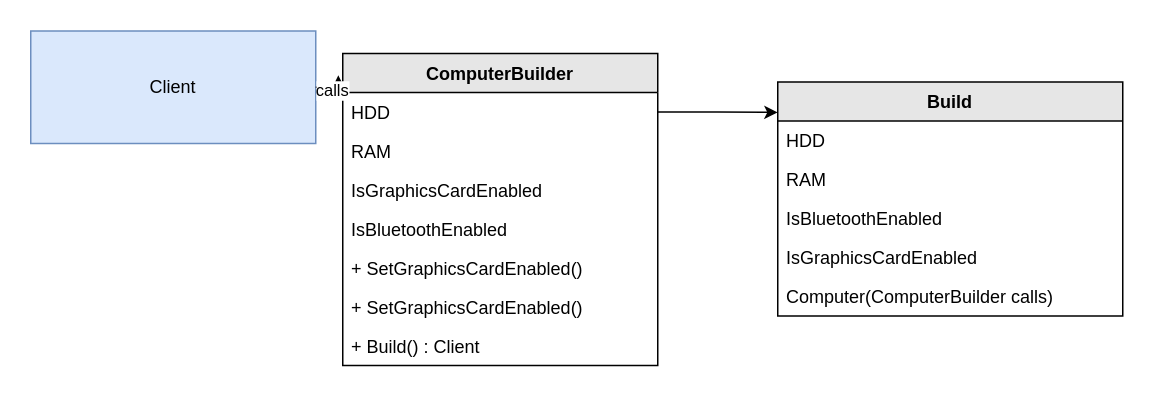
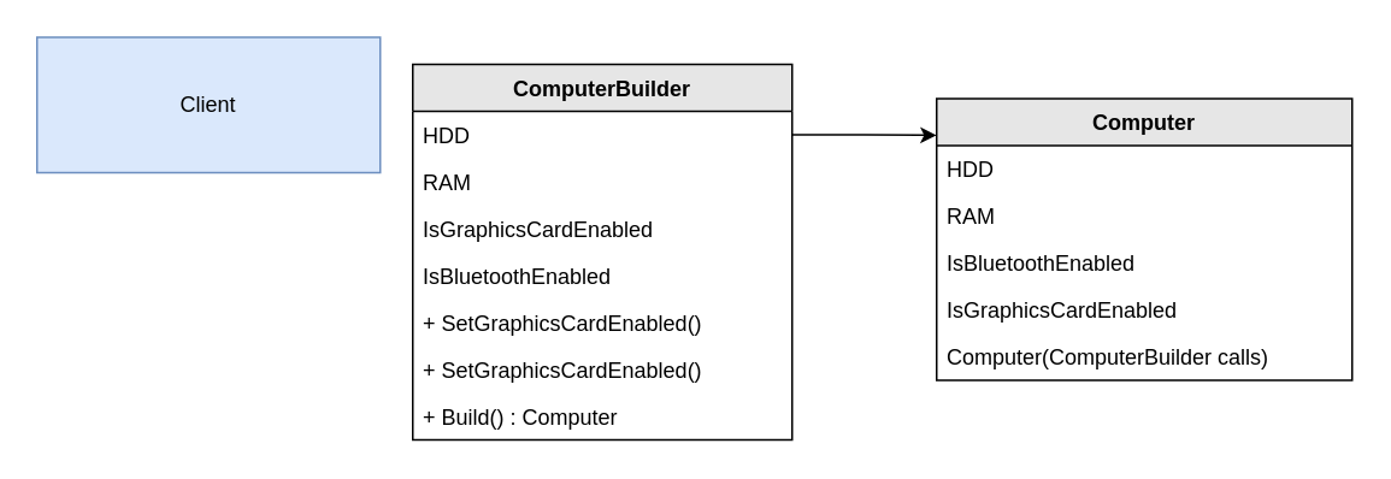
  <mxCell id="0" />
  <mxCell id="1" parent="0" />
  <mxCell id="2" value="ComputerBuilder" style="swimlane;fontStyle=1;align=center;verticalAlign=top;childLayout=stackLayout;horizontal=1;startSize=26;horizontalStack=0;resizeParent=1;resizeParentMax=0;resizeLast=0;collapsible=1;marginBottom=0;whiteSpace=wrap;html=1;fillColor=#E6E6E6;" vertex="1" parent="1"><mxGeometry x="228" y="35" width="210" height="208" as="geometry" /></mxCell>
  <mxCell id="3" value="HDD" style="text;strokeColor=none;fillColor=none;align=left;verticalAlign=top;spacingLeft=4;spacingRight=4;overflow=hidden;rotatable=0;points=[[0,0.5],[1,0.5]];portConstraint=eastwest;whiteSpace=wrap;html=1;" vertex="1" parent="2"><mxGeometry y="26" width="210" height="26" as="geometry" /></mxCell>
  <mxCell id="4" value="RAM" style="text;strokeColor=none;fillColor=none;align=left;verticalAlign=top;spacingLeft=4;spacingRight=4;overflow=hidden;rotatable=0;points=[[0,0.5],[1,0.5]];portConstraint=eastwest;whiteSpace=wrap;html=1;" vertex="1" parent="2"><mxGeometry y="52" width="210" height="26" as="geometry" /></mxCell>
  <mxCell id="5" value="IsGraphicsCardEnabled" style="text;strokeColor=none;fillColor=none;align=left;verticalAlign=top;spacingLeft=4;spacingRight=4;overflow=hidden;rotatable=0;points=[[0,0.5],[1,0.5]];portConstraint=eastwest;whiteSpace=wrap;html=1;" vertex="1" parent="2"><mxGeometry y="78" width="210" height="26" as="geometry" /></mxCell>
  <mxCell id="6" value="IsBluetoothEnabled" style="text;strokeColor=none;fillColor=none;align=left;verticalAlign=top;spacingLeft=4;spacingRight=4;overflow=hidden;rotatable=0;points=[[0,0.5],[1,0.5]];portConstraint=eastwest;whiteSpace=wrap;html=1;" vertex="1" parent="2"><mxGeometry y="104" width="210" height="26" as="geometry" /></mxCell>
  <mxCell id="7" value="+ SetGraphicsCardEnabled()" style="text;strokeColor=none;fillColor=none;align=left;verticalAlign=top;spacingLeft=4;spacingRight=4;overflow=hidden;rotatable=0;points=[[0,0.5],[1,0.5]];portConstraint=eastwest;whiteSpace=wrap;html=1;" vertex="1" parent="2"><mxGeometry y="130" width="210" height="26" as="geometry" /></mxCell>
  <mxCell id="8" value="+ SetGraphicsCardEnabled()" style="text;strokeColor=none;fillColor=none;align=left;verticalAlign=top;spacingLeft=4;spacingRight=4;overflow=hidden;rotatable=0;points=[[0,0.5],[1,0.5]];portConstraint=eastwest;whiteSpace=wrap;html=1;" vertex="1" parent="2"><mxGeometry y="156" width="210" height="26" as="geometry" /></mxCell>
- <mxCell id="9" value="+ Build() : Client" style="text;strokeColor=none;fillColor=none;align=left;verticalAlign=top;spacingLeft=4;spacingRight=4;overflow=hidden;rotatable=0;points=[[0,0.5],[1,0.5]];portConstraint=eastwest;whiteSpace=wrap;html=1;" vertex="1" parent="2"><mxGeometry y="182" width="210" height="26" as="geometry" /></mxCell>
+ <mxCell id="9" value="+ Build() : Computer" style="text;strokeColor=none;fillColor=none;align=left;verticalAlign=top;spacingLeft=4;spacingRight=4;overflow=hidden;rotatable=0;points=[[0,0.5],[1,0.5]];portConstraint=eastwest;whiteSpace=wrap;html=1;" vertex="1" parent="2"><mxGeometry y="182" width="210" height="26" as="geometry" /></mxCell>
  <mxCell id="10" value="Client" style="rounded=0;whiteSpace=wrap;html=1;fillColor=#dae8fc;strokeColor=#6c8ebf;" vertex="1" parent="1"><mxGeometry x="20" y="20" width="190" height="75" as="geometry" /></mxCell>
- <mxCell id="11" value="Build" style="swimlane;fontStyle=1;align=center;verticalAlign=top;childLayout=stackLayout;horizontal=1;startSize=26;horizontalStack=0;resizeParent=1;resizeParentMax=0;resizeLast=0;collapsible=1;marginBottom=0;whiteSpace=wrap;html=1;fillColor=#E6E6E6;" vertex="1" parent="1"><mxGeometry x="518" y="54" width="230" height="156" as="geometry" /></mxCell>
+ <mxCell id="11" value="Computer" style="swimlane;fontStyle=1;align=center;verticalAlign=top;childLayout=stackLayout;horizontal=1;startSize=26;horizontalStack=0;resizeParent=1;resizeParentMax=0;resizeLast=0;collapsible=1;marginBottom=0;whiteSpace=wrap;html=1;fillColor=#E6E6E6;" vertex="1" parent="1"><mxGeometry x="518" y="54" width="230" height="156" as="geometry" /></mxCell>
  <mxCell id="12" value="HDD" style="text;strokeColor=none;fillColor=none;align=left;verticalAlign=top;spacingLeft=4;spacingRight=4;overflow=hidden;rotatable=0;points=[[0,0.5],[1,0.5]];portConstraint=eastwest;whiteSpace=wrap;html=1;" vertex="1" parent="11"><mxGeometry y="26" width="230" height="26" as="geometry" /></mxCell>
  <mxCell id="13" value="RAM" style="text;strokeColor=none;fillColor=none;align=left;verticalAlign=top;spacingLeft=4;spacingRight=4;overflow=hidden;rotatable=0;points=[[0,0.5],[1,0.5]];portConstraint=eastwest;whiteSpace=wrap;html=1;" vertex="1" parent="11"><mxGeometry y="52" width="230" height="26" as="geometry" /></mxCell>
  <mxCell id="14" value="IsBluetoothEnabled" style="text;strokeColor=none;fillColor=none;align=left;verticalAlign=top;spacingLeft=4;spacingRight=4;overflow=hidden;rotatable=0;points=[[0,0.5],[1,0.5]];portConstraint=eastwest;whiteSpace=wrap;html=1;" vertex="1" parent="11"><mxGeometry y="78" width="230" height="26" as="geometry" /></mxCell>
  <mxCell id="15" value="IsGraphicsCardEnabled" style="text;strokeColor=none;fillColor=none;align=left;verticalAlign=top;spacingLeft=4;spacingRight=4;overflow=hidden;rotatable=0;points=[[0,0.5],[1,0.5]];portConstraint=eastwest;whiteSpace=wrap;html=1;" vertex="1" parent="11"><mxGeometry y="104" width="230" height="26" as="geometry" /></mxCell>
  <mxCell id="16" value="Computer(ComputerBuilder calls)" style="text;strokeColor=none;fillColor=none;align=left;verticalAlign=top;spacingLeft=4;spacingRight=4;overflow=hidden;rotatable=0;points=[[0,0.5],[1,0.5]];portConstraint=eastwest;whiteSpace=wrap;html=1;" vertex="1" parent="11"><mxGeometry y="130" width="230" height="26" as="geometry" /></mxCell>
  <mxCell id="17" style="edgeStyle=orthogonalEdgeStyle;rounded=0;orthogonalLoop=1;jettySize=auto;html=1;exitX=1;exitY=0.5;exitDx=0;exitDy=0;entryX=0;entryY=0.13;entryDx=0;entryDy=0;entryPerimeter=0;" edge="1" parent="1" source="3" target="11"><mxGeometry relative="1" as="geometry" /></mxCell>
- <mxCell id="18" style="edgeStyle=orthogonalEdgeStyle;rounded=0;orthogonalLoop=1;jettySize=auto;html=1;exitX=1;exitY=0.5;exitDx=0;exitDy=0;entryX=-0.014;entryY=0.07;entryDx=0;entryDy=0;entryPerimeter=0;" edge="1" parent="1" source="10" target="2"><mxGeometry relative="1" as="geometry" /></mxCell>
- <mxCell id="19" value="calls" style="edgeLabel;html=1;align=center;verticalAlign=middle;resizable=0;points=[];" vertex="1" connectable="0" parent="18"><mxGeometry x="-0.181" y="-2" relative="1" as="geometry"><mxPoint x="1" as="offset" /></mxGeometry></mxCell>
